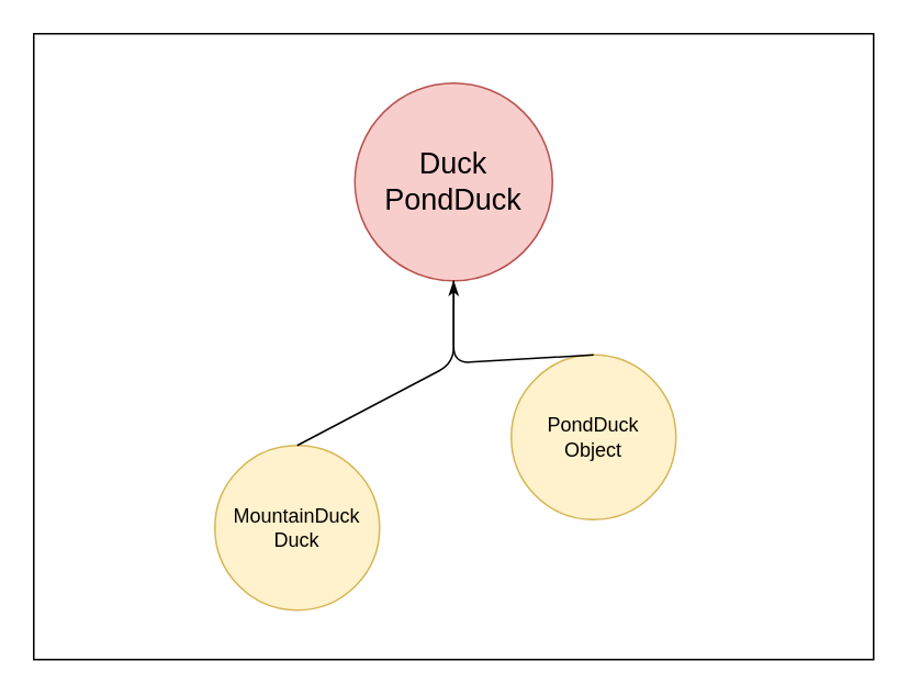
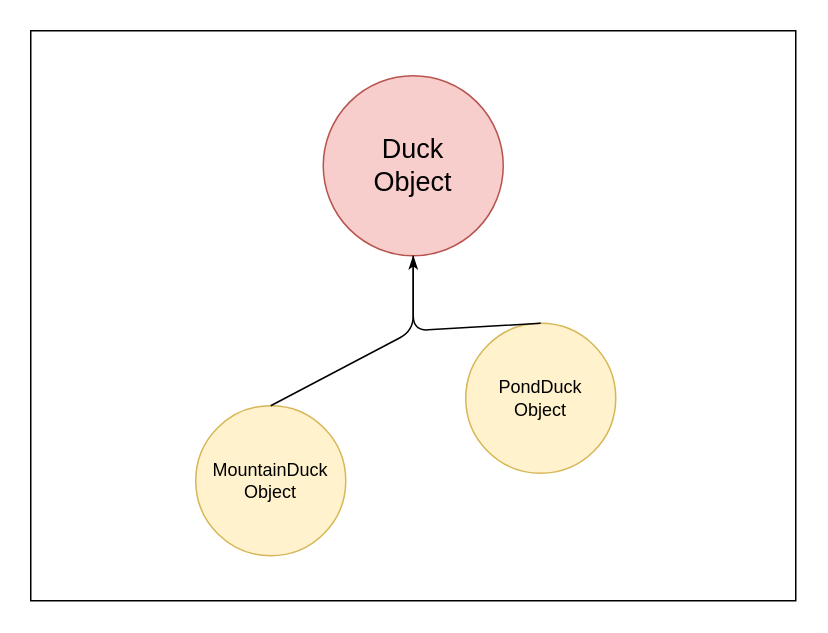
  <mxCell id="0" />
  <mxCell id="1" parent="0" />
- <mxCell id="2" value="&lt;div style=&quot;font-size: 18px&quot;&gt;&lt;font style=&quot;font-size: 18px&quot;&gt;Duck&lt;/font&gt;&lt;/div&gt;&lt;div style=&quot;font-size: 18px&quot;&gt;&lt;font style=&quot;font-size: 18px&quot;&gt;PondDuck&lt;/font&gt;&lt;/div&gt;" style="ellipse;whiteSpace=wrap;html=1;aspect=fixed;fillColor=#f8cecc;strokeColor=#b85450;" vertex="1" parent="1"><mxGeometry x="215" y="50" width="120" height="120" as="geometry" /></mxCell>
- <mxCell id="3" value="&lt;div&gt;MountainDuck&lt;/div&gt;&lt;div&gt;Duck&lt;/div&gt;" style="ellipse;whiteSpace=wrap;html=1;aspect=fixed;fillColor=#fff2cc;strokeColor=#d6b656;" vertex="1" parent="1"><mxGeometry x="130" y="270" width="100" height="100" as="geometry" /></mxCell>
+ <mxCell id="2" value="&lt;div style=&quot;font-size: 18px&quot;&gt;&lt;font style=&quot;font-size: 18px&quot;&gt;Duck&lt;/font&gt;&lt;/div&gt;&lt;div style=&quot;font-size: 18px&quot;&gt;&lt;font style=&quot;font-size: 18px&quot;&gt;Object&lt;/font&gt;&lt;/div&gt;" style="ellipse;whiteSpace=wrap;html=1;aspect=fixed;fillColor=#f8cecc;strokeColor=#b85450;" vertex="1" parent="1"><mxGeometry x="215" y="50" width="120" height="120" as="geometry" /></mxCell>
+ <mxCell id="3" value="&lt;div&gt;MountainDuck&lt;/div&gt;&lt;div&gt;Object&lt;/div&gt;" style="ellipse;whiteSpace=wrap;html=1;aspect=fixed;fillColor=#fff2cc;strokeColor=#d6b656;" vertex="1" parent="1"><mxGeometry x="130" y="270" width="100" height="100" as="geometry" /></mxCell>
  <mxCell id="4" value="&lt;div&gt;PondDuck&lt;/div&gt;&lt;div&gt;Object&lt;/div&gt;" style="ellipse;whiteSpace=wrap;html=1;aspect=fixed;fillColor=#fff2cc;strokeColor=#d6b656;" vertex="1" parent="1"><mxGeometry x="310" y="215" width="100" height="100" as="geometry" /></mxCell>
  <mxCell id="5" value="" style="endArrow=none;html=1;entryX=0.5;entryY=1;entryDx=0;entryDy=0;exitX=0.5;exitY=0;exitDx=0;exitDy=0;" edge="1" parent="1" source="3" target="2"><mxGeometry width="50" height="50" relative="1" as="geometry"><mxPoint x="200" y="280" as="sourcePoint" /><mxPoint x="250" y="230" as="targetPoint" /><Array as="points"><mxPoint x="275" y="220" /></Array></mxGeometry></mxCell>
  <mxCell id="6" value="" style="endArrow=classicThin;html=1;entryX=0.5;entryY=1;entryDx=0;entryDy=0;exitX=0.5;exitY=0;exitDx=0;exitDy=0;endFill=1;" edge="1" parent="1" source="4" target="2"><mxGeometry width="50" height="50" relative="1" as="geometry"><mxPoint x="300" y="260" as="sourcePoint" /><mxPoint x="350" y="210" as="targetPoint" /><Array as="points"><mxPoint x="275" y="220" /></Array></mxGeometry></mxCell>
  <mxCell id="7" value="" style="rounded=0;whiteSpace=wrap;html=1;fillColor=none;" vertex="1" parent="1"><mxGeometry x="20" y="20" width="510" height="380" as="geometry" /></mxCell>
